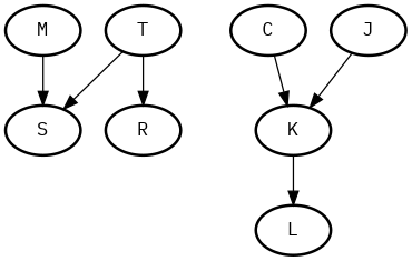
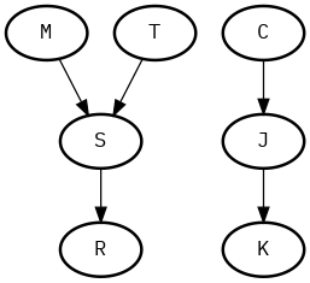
  digraph {
    fontname="IBM Plex Mono"
    node [fillcolor=gray fontname="IBM Plex Mono" style=bold]
    edge [fontname="IBM Plex Mono"]
    M
    S
    C
    K
    R
-   L
    T
    J
    M -> S
-   T -> R
-   C -> K
-   K -> L
+   S -> R
+   C -> J
    T -> S
    J -> K
  }
